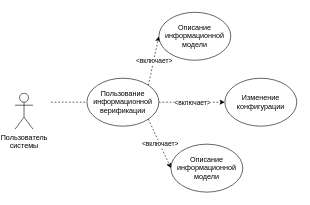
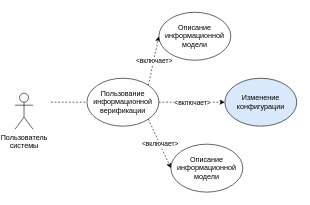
  <mxCell id="0" />
  <mxCell id="1" parent="0" />
  <mxCell id="2" value="Пользователь&lt;br&gt;системы" style="shape=umlActor;verticalLabelPosition=bottom;verticalAlign=top;html=1;outlineConnect=0;" vertex="1" parent="1"><mxGeometry x="20" y="155" width="30" height="60" as="geometry" /></mxCell>
  <mxCell id="3" value="" style="endArrow=classic;html=1;dashed=1;entryX=0;entryY=0.5;entryDx=0;entryDy=0;exitX=1;exitY=0;exitDx=0;exitDy=0;" edge="1" parent="1" source="9" target="5"><mxGeometry relative="1" as="geometry"><mxPoint x="300" y="120" as="sourcePoint" /><mxPoint x="460" y="60" as="targetPoint" /></mxGeometry></mxCell>
  <mxCell id="4" value="&amp;lt;включает&amp;gt;" style="edgeLabel;resizable=0;html=1;align=center;verticalAlign=middle;" connectable="0" vertex="1" parent="3"><mxGeometry relative="1" as="geometry" /></mxCell>
  <mxCell id="5" value="Описание&lt;br&gt;информационной модели" style="ellipse;whiteSpace=wrap;html=1;" vertex="1" parent="1"><mxGeometry x="260" y="20" width="120" height="80" as="geometry" /></mxCell>
  <mxCell id="6" value="" style="endArrow=classic;html=1;dashed=1;exitX=1;exitY=0.5;exitDx=0;exitDy=0;" edge="1" parent="1" source="9"><mxGeometry relative="1" as="geometry"><mxPoint x="300" y="240" as="sourcePoint" /><mxPoint x="370" y="170" as="targetPoint" /></mxGeometry></mxCell>
  <mxCell id="7" value="&amp;lt;включает&amp;gt;" style="edgeLabel;resizable=0;html=1;align=center;verticalAlign=middle;" connectable="0" vertex="1" parent="6"><mxGeometry relative="1" as="geometry" /></mxCell>
- <mxCell id="8" value="Изменение конфигурации" style="ellipse;whiteSpace=wrap;html=1;" vertex="1" parent="1"><mxGeometry x="370" y="130" width="120" height="80" as="geometry" /></mxCell>
+ <mxCell id="8" value="Изменение конфигурации" style="ellipse;whiteSpace=wrap;html=1;fillColor=#dae8fc;" vertex="1" parent="1"><mxGeometry x="370" y="130" width="120" height="80" as="geometry" /></mxCell>
  <mxCell id="9" value="Пользование информационной верификации" style="ellipse;whiteSpace=wrap;html=1;" vertex="1" parent="1"><mxGeometry x="140" y="130" width="120" height="80" as="geometry" /></mxCell>
  <mxCell id="10" value="" style="endArrow=none;html=1;dashed=1;" edge="1" parent="1"><mxGeometry width="50" height="50" relative="1" as="geometry"><mxPoint x="80" y="170" as="sourcePoint" /><mxPoint x="138" y="170" as="targetPoint" /></mxGeometry></mxCell>
  <mxCell id="11" value="" style="endArrow=classic;html=1;dashed=1;exitX=1;exitY=1;exitDx=0;exitDy=0;entryX=0;entryY=0.5;entryDx=0;entryDy=0;" edge="1" parent="1" source="9" target="13"><mxGeometry relative="1" as="geometry"><mxPoint x="250" y="250" as="sourcePoint" /><mxPoint x="270" y="260" as="targetPoint" /></mxGeometry></mxCell>
  <mxCell id="12" value="&amp;lt;включает&amp;gt;" style="edgeLabel;resizable=0;html=1;align=center;verticalAlign=middle;" connectable="0" vertex="1" parent="11"><mxGeometry relative="1" as="geometry" /></mxCell>
  <mxCell id="13" value="Описание&lt;br&gt;информационной модели" style="ellipse;whiteSpace=wrap;html=1;" vertex="1" parent="1"><mxGeometry x="280" y="240" width="120" height="80" as="geometry" /></mxCell>
